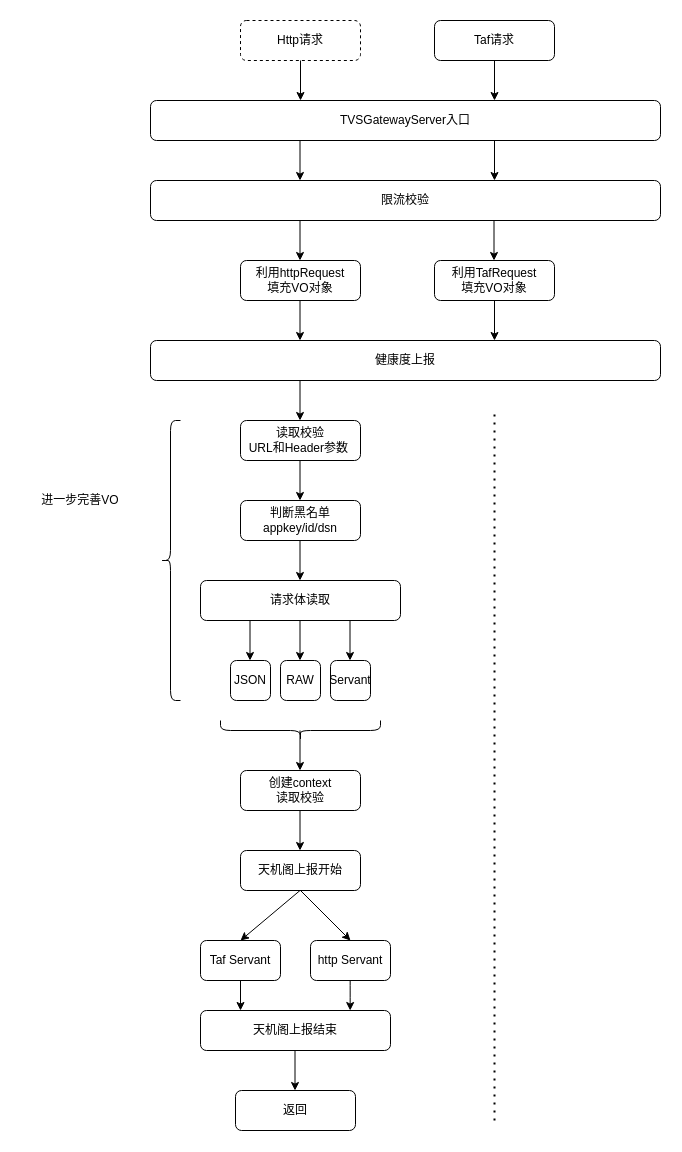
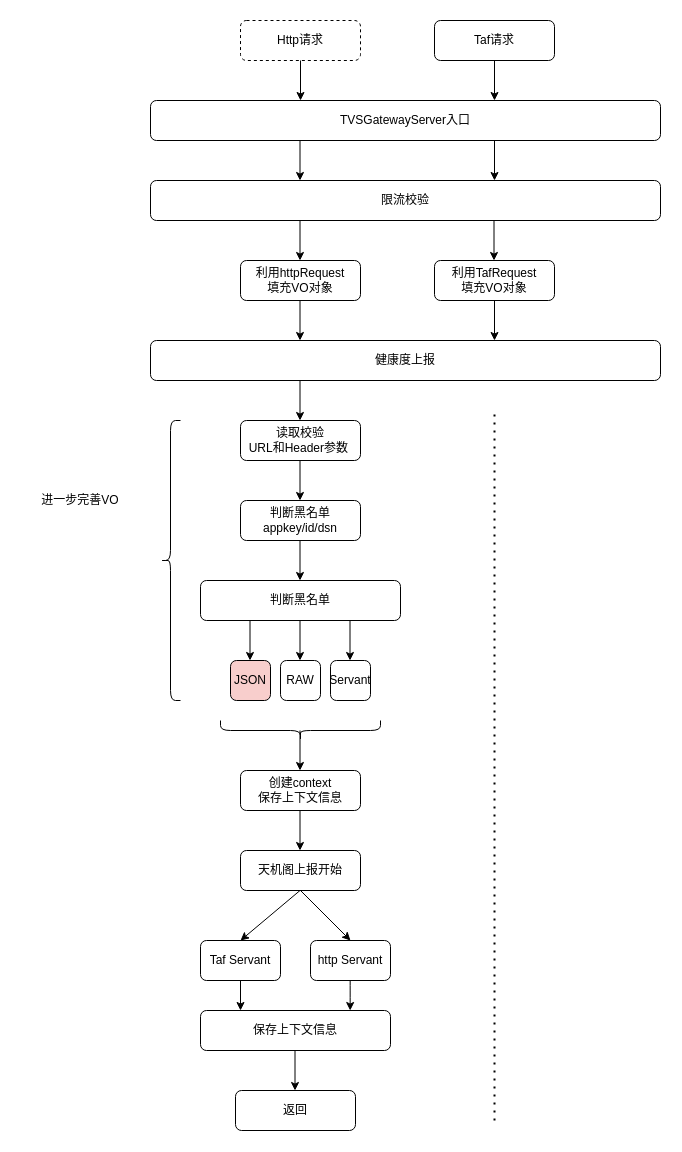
  <mxCell id="0" />
  <mxCell id="1" parent="0" />
  <mxCell id="2" value="Http请求" style="rounded=1;whiteSpace=wrap;html=1;fontSize=12;glass=0;strokeWidth=1;shadow=0;dashed=1;" parent="1" vertex="1"><mxGeometry x="240" y="20" width="120" height="40" as="geometry" /></mxCell>
  <mxCell id="3" value="Taf请求" style="rounded=1;whiteSpace=wrap;html=1;fontSize=12;glass=0;strokeWidth=1;shadow=0;" vertex="1" parent="1"><mxGeometry x="434" y="20" width="120" height="40" as="geometry" /></mxCell>
  <mxCell id="4" value="" style="endArrow=classic;html=1;exitX=0.5;exitY=1;exitDx=0;exitDy=0;" edge="1" parent="1" source="2"><mxGeometry width="50" height="50" relative="1" as="geometry"><mxPoint x="275" y="150" as="sourcePoint" /><mxPoint x="300" y="100" as="targetPoint" /></mxGeometry></mxCell>
  <mxCell id="5" value="TVSGatewayServer入口" style="rounded=1;whiteSpace=wrap;html=1;fontSize=12;glass=0;strokeWidth=1;shadow=0;" vertex="1" parent="1"><mxGeometry x="150" y="100" width="510" height="40" as="geometry" /></mxCell>
  <mxCell id="6" value="" style="endArrow=classic;html=1;exitX=0.5;exitY=1;exitDx=0;exitDy=0;" edge="1" parent="1"><mxGeometry width="50" height="50" relative="1" as="geometry"><mxPoint x="494" y="60" as="sourcePoint" /><mxPoint x="494" y="100" as="targetPoint" /></mxGeometry></mxCell>
  <mxCell id="7" value="" style="endArrow=classic;html=1;exitX=0.5;exitY=1;exitDx=0;exitDy=0;" edge="1" parent="1"><mxGeometry width="50" height="50" relative="1" as="geometry"><mxPoint x="299.5" y="140" as="sourcePoint" /><mxPoint x="299.5" y="180" as="targetPoint" /></mxGeometry></mxCell>
  <mxCell id="8" value="" style="endArrow=classic;html=1;exitX=0.5;exitY=1;exitDx=0;exitDy=0;" edge="1" parent="1"><mxGeometry width="50" height="50" relative="1" as="geometry"><mxPoint x="494" y="140" as="sourcePoint" /><mxPoint x="494" y="180" as="targetPoint" /></mxGeometry></mxCell>
  <mxCell id="9" value="限流校验" style="rounded=1;whiteSpace=wrap;html=1;fontSize=12;glass=0;strokeWidth=1;shadow=0;" vertex="1" parent="1"><mxGeometry x="150" y="180" width="510" height="40" as="geometry" /></mxCell>
  <mxCell id="10" value="" style="endArrow=classic;html=1;exitX=0.5;exitY=1;exitDx=0;exitDy=0;" edge="1" parent="1"><mxGeometry width="50" height="50" relative="1" as="geometry"><mxPoint x="299.5" y="220" as="sourcePoint" /><mxPoint x="299.5" y="260" as="targetPoint" /></mxGeometry></mxCell>
  <mxCell id="11" value="利用httpRequest&lt;br&gt;填充VO对象" style="rounded=1;whiteSpace=wrap;html=1;fontSize=12;glass=0;strokeWidth=1;shadow=0;" vertex="1" parent="1"><mxGeometry x="240" y="260" width="120" height="40" as="geometry" /></mxCell>
  <mxCell id="12" value="" style="endArrow=classic;html=1;exitX=0.5;exitY=1;exitDx=0;exitDy=0;" edge="1" parent="1"><mxGeometry width="50" height="50" relative="1" as="geometry"><mxPoint x="493.5" y="220" as="sourcePoint" /><mxPoint x="493.5" y="260" as="targetPoint" /></mxGeometry></mxCell>
  <mxCell id="13" value="利用TafRequest&lt;br&gt;填充VO对象" style="rounded=1;whiteSpace=wrap;html=1;fontSize=12;glass=0;strokeWidth=1;shadow=0;" vertex="1" parent="1"><mxGeometry x="434" y="260" width="120" height="40" as="geometry" /></mxCell>
  <mxCell id="14" value="健康度上报" style="rounded=1;whiteSpace=wrap;html=1;fontSize=12;glass=0;strokeWidth=1;shadow=0;" vertex="1" parent="1"><mxGeometry x="150" y="340" width="510" height="40" as="geometry" /></mxCell>
  <mxCell id="15" value="" style="endArrow=classic;html=1;exitX=0.5;exitY=1;exitDx=0;exitDy=0;" edge="1" parent="1"><mxGeometry width="50" height="50" relative="1" as="geometry"><mxPoint x="299.5" y="300" as="sourcePoint" /><mxPoint x="299.5" y="340" as="targetPoint" /></mxGeometry></mxCell>
  <mxCell id="16" value="" style="endArrow=classic;html=1;exitX=0.5;exitY=1;exitDx=0;exitDy=0;" edge="1" parent="1"><mxGeometry width="50" height="50" relative="1" as="geometry"><mxPoint x="494" y="300" as="sourcePoint" /><mxPoint x="494" y="340" as="targetPoint" /></mxGeometry></mxCell>
  <mxCell id="17" value="" style="endArrow=classic;html=1;exitX=0.5;exitY=1;exitDx=0;exitDy=0;" edge="1" parent="1"><mxGeometry width="50" height="50" relative="1" as="geometry"><mxPoint x="299.5" y="380" as="sourcePoint" /><mxPoint x="299.5" y="420" as="targetPoint" /></mxGeometry></mxCell>
  <mxCell id="18" value="读取校验&lt;br&gt;URL和Header参数&amp;nbsp;" style="rounded=1;whiteSpace=wrap;html=1;fontSize=12;glass=0;strokeWidth=1;shadow=0;" vertex="1" parent="1"><mxGeometry x="240" y="420" width="120" height="40" as="geometry" /></mxCell>
  <mxCell id="19" value="" style="endArrow=classic;html=1;exitX=0.5;exitY=1;exitDx=0;exitDy=0;" edge="1" parent="1"><mxGeometry width="50" height="50" relative="1" as="geometry"><mxPoint x="299.5" y="460" as="sourcePoint" /><mxPoint x="299.5" y="500" as="targetPoint" /></mxGeometry></mxCell>
  <mxCell id="20" value="判断黑名单&lt;br&gt;appkey/id/dsn" style="rounded=1;whiteSpace=wrap;html=1;fontSize=12;glass=0;strokeWidth=1;shadow=0;" vertex="1" parent="1"><mxGeometry x="240" y="500" width="120" height="40" as="geometry" /></mxCell>
  <mxCell id="21" value="" style="endArrow=classic;html=1;exitX=0.5;exitY=1;exitDx=0;exitDy=0;" edge="1" parent="1"><mxGeometry width="50" height="50" relative="1" as="geometry"><mxPoint x="299.5" y="540" as="sourcePoint" /><mxPoint x="299.5" y="580" as="targetPoint" /></mxGeometry></mxCell>
- <mxCell id="22" value="请求体读取" style="rounded=1;whiteSpace=wrap;html=1;fontSize=12;glass=0;strokeWidth=1;shadow=0;" vertex="1" parent="1"><mxGeometry x="200" y="580" width="200" height="40" as="geometry" /></mxCell>
+ <mxCell id="22" value="判断黑名单" style="rounded=1;whiteSpace=wrap;html=1;fontSize=12;glass=0;strokeWidth=1;shadow=0;" vertex="1" parent="1"><mxGeometry x="200" y="580" width="200" height="40" as="geometry" /></mxCell>
  <mxCell id="23" value="" style="endArrow=classic;html=1;exitX=0.5;exitY=1;exitDx=0;exitDy=0;" edge="1" parent="1"><mxGeometry width="50" height="50" relative="1" as="geometry"><mxPoint x="249.5" y="620" as="sourcePoint" /><mxPoint x="249.5" y="660" as="targetPoint" /></mxGeometry></mxCell>
- <mxCell id="24" value="JSON" style="rounded=1;whiteSpace=wrap;html=1;fontSize=12;glass=0;strokeWidth=1;shadow=0;" vertex="1" parent="1"><mxGeometry x="230" y="660" width="40" height="40" as="geometry" /></mxCell>
+ <mxCell id="24" value="JSON" style="rounded=1;whiteSpace=wrap;html=1;fontSize=12;glass=0;strokeWidth=1;shadow=0;fillColor=#f8cecc;" vertex="1" parent="1"><mxGeometry x="230" y="660" width="40" height="40" as="geometry" /></mxCell>
  <mxCell id="25" value="" style="endArrow=classic;html=1;exitX=0.5;exitY=1;exitDx=0;exitDy=0;" edge="1" parent="1"><mxGeometry width="50" height="50" relative="1" as="geometry"><mxPoint x="299.5" y="620" as="sourcePoint" /><mxPoint x="299.5" y="660" as="targetPoint" /></mxGeometry></mxCell>
  <mxCell id="26" value="RAW" style="rounded=1;whiteSpace=wrap;html=1;fontSize=12;glass=0;strokeWidth=1;shadow=0;" vertex="1" parent="1"><mxGeometry x="280" y="660" width="40" height="40" as="geometry" /></mxCell>
  <mxCell id="27" value="" style="endArrow=classic;html=1;exitX=0.5;exitY=1;exitDx=0;exitDy=0;" edge="1" parent="1"><mxGeometry width="50" height="50" relative="1" as="geometry"><mxPoint x="349.5" y="620" as="sourcePoint" /><mxPoint x="349.5" y="660" as="targetPoint" /></mxGeometry></mxCell>
  <mxCell id="28" value="Servant" style="rounded=1;whiteSpace=wrap;html=1;fontSize=12;glass=0;strokeWidth=1;shadow=0;" vertex="1" parent="1"><mxGeometry x="330" y="660" width="40" height="40" as="geometry" /></mxCell>
  <mxCell id="29" value="" style="shape=curlyBracket;whiteSpace=wrap;html=1;rounded=1;" vertex="1" parent="1"><mxGeometry x="160" y="420" width="20" height="280" as="geometry" /></mxCell>
  <mxCell id="30" value="进一步完善VO" style="rounded=0;whiteSpace=wrap;html=1;fillColor=none;strokeColor=none;" vertex="1" parent="1"><mxGeometry x="20" y="470" width="120" height="60" as="geometry" /></mxCell>
  <mxCell id="31" value="" style="shape=curlyBracket;whiteSpace=wrap;html=1;rounded=1;rotation=-90;" vertex="1" parent="1"><mxGeometry x="290" y="650" width="20" height="160" as="geometry" /></mxCell>
  <mxCell id="32" value="" style="endArrow=classic;html=1;exitX=0.5;exitY=1;exitDx=0;exitDy=0;" edge="1" parent="1"><mxGeometry width="50" height="50" relative="1" as="geometry"><mxPoint x="299.5" y="730" as="sourcePoint" /><mxPoint x="299.5" y="770" as="targetPoint" /></mxGeometry></mxCell>
- <mxCell id="33" value="创建context&lt;br&gt;读取校验" style="rounded=1;whiteSpace=wrap;html=1;fontSize=12;glass=0;strokeWidth=1;shadow=0;" vertex="1" parent="1"><mxGeometry x="240" y="770" width="120" height="40" as="geometry" /></mxCell>
+ <mxCell id="33" value="创建context&lt;br&gt;保存上下文信息" style="rounded=1;whiteSpace=wrap;html=1;fontSize=12;glass=0;strokeWidth=1;shadow=0;" vertex="1" parent="1"><mxGeometry x="240" y="770" width="120" height="40" as="geometry" /></mxCell>
  <mxCell id="34" value="" style="endArrow=classic;html=1;exitX=0.5;exitY=1;exitDx=0;exitDy=0;" edge="1" parent="1"><mxGeometry width="50" height="50" relative="1" as="geometry"><mxPoint x="299.5" y="810" as="sourcePoint" /><mxPoint x="299.5" y="850" as="targetPoint" /></mxGeometry></mxCell>
  <mxCell id="35" value="天机阁上报开始" style="rounded=1;whiteSpace=wrap;html=1;fontSize=12;glass=0;strokeWidth=1;shadow=0;" vertex="1" parent="1"><mxGeometry x="240" y="850" width="120" height="40" as="geometry" /></mxCell>
  <mxCell id="36" value="" style="endArrow=classic;html=1;exitX=0.5;exitY=1;exitDx=0;exitDy=0;entryX=0.5;entryY=0;entryDx=0;entryDy=0;" edge="1" parent="1" target="37"><mxGeometry width="50" height="50" relative="1" as="geometry"><mxPoint x="299.5" y="890" as="sourcePoint" /><mxPoint x="299.5" y="930" as="targetPoint" /></mxGeometry></mxCell>
  <mxCell id="37" value="Taf Servant" style="rounded=1;whiteSpace=wrap;html=1;fontSize=12;glass=0;strokeWidth=1;shadow=0;" vertex="1" parent="1"><mxGeometry x="200" y="940" width="80" height="40" as="geometry" /></mxCell>
  <mxCell id="38" value="http Servant" style="rounded=1;whiteSpace=wrap;html=1;fontSize=12;glass=0;strokeWidth=1;shadow=0;" vertex="1" parent="1"><mxGeometry x="310" y="940" width="80" height="40" as="geometry" /></mxCell>
  <mxCell id="39" value="" style="endArrow=classic;html=1;entryX=0.5;entryY=0;entryDx=0;entryDy=0;" edge="1" parent="1" target="38"><mxGeometry width="50" height="50" relative="1" as="geometry"><mxPoint x="300" y="890" as="sourcePoint" /><mxPoint x="250" y="950" as="targetPoint" /></mxGeometry></mxCell>
- <mxCell id="40" value="天机阁上报结束" style="rounded=1;whiteSpace=wrap;html=1;fontSize=12;glass=0;strokeWidth=1;shadow=0;" vertex="1" parent="1"><mxGeometry x="200" y="1010" width="190" height="40" as="geometry" /></mxCell>
+ <mxCell id="40" value="保存上下文信息" style="rounded=1;whiteSpace=wrap;html=1;fontSize=12;glass=0;strokeWidth=1;shadow=0;" vertex="1" parent="1"><mxGeometry x="200" y="1010" width="190" height="40" as="geometry" /></mxCell>
  <mxCell id="41" value="" style="endArrow=classic;html=1;exitX=0.5;exitY=1;exitDx=0;exitDy=0;" edge="1" parent="1"><mxGeometry width="50" height="50" relative="1" as="geometry"><mxPoint x="240" y="980" as="sourcePoint" /><mxPoint x="240" y="1010" as="targetPoint" /></mxGeometry></mxCell>
  <mxCell id="42" value="" style="endArrow=classic;html=1;exitX=0.5;exitY=1;exitDx=0;exitDy=0;" edge="1" parent="1"><mxGeometry width="50" height="50" relative="1" as="geometry"><mxPoint x="349.66" y="980" as="sourcePoint" /><mxPoint x="349.66" y="1010" as="targetPoint" /><Array as="points"><mxPoint x="349.66" y="990" /></Array></mxGeometry></mxCell>
  <mxCell id="43" value="" style="endArrow=classic;html=1;exitX=0.5;exitY=1;exitDx=0;exitDy=0;" edge="1" parent="1"><mxGeometry width="50" height="50" relative="1" as="geometry"><mxPoint x="294.5" y="1050" as="sourcePoint" /><mxPoint x="294.5" y="1090" as="targetPoint" /></mxGeometry></mxCell>
  <mxCell id="44" value="返回" style="rounded=1;whiteSpace=wrap;html=1;fontSize=12;glass=0;strokeWidth=1;shadow=0;" vertex="1" parent="1"><mxGeometry x="235" y="1090" width="120" height="40" as="geometry" /></mxCell>
  <mxCell id="45" value="" style="endArrow=none;dashed=1;html=1;dashPattern=1 3;strokeWidth=2;" edge="1" parent="1"><mxGeometry width="50" height="50" relative="1" as="geometry"><mxPoint x="494" y="1120" as="sourcePoint" /><mxPoint x="494" y="410" as="targetPoint" /></mxGeometry></mxCell>
